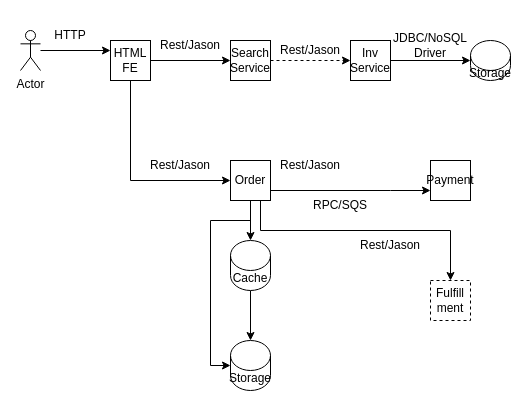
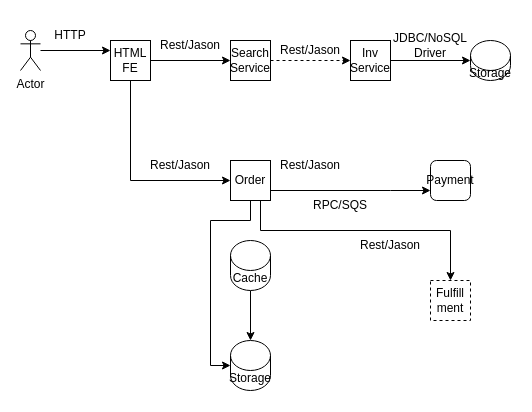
  <mxCell id="0" />
  <mxCell id="1" parent="0" />
  <mxCell id="2" style="edgeStyle=orthogonalEdgeStyle;rounded=0;orthogonalLoop=1;jettySize=auto;html=1;entryX=0;entryY=0.25;entryDx=0;entryDy=0;" edge="1" parent="1" source="3" target="6"><mxGeometry relative="1" as="geometry" /></mxCell>
  <mxCell id="3" value="Actor" style="shape=umlActor;verticalLabelPosition=bottom;verticalAlign=top;html=1;outlineConnect=0;" vertex="1" parent="1"><mxGeometry x="20" y="30" width="20" height="40" as="geometry" /></mxCell>
  <mxCell id="4" style="edgeStyle=orthogonalEdgeStyle;rounded=0;orthogonalLoop=1;jettySize=auto;html=1;entryX=0;entryY=0.5;entryDx=0;entryDy=0;" edge="1" parent="1" source="6" target="8"><mxGeometry relative="1" as="geometry" /></mxCell>
  <mxCell id="5" style="edgeStyle=orthogonalEdgeStyle;rounded=0;orthogonalLoop=1;jettySize=auto;html=1;entryX=0;entryY=0.5;entryDx=0;entryDy=0;exitX=0.5;exitY=1;exitDx=0;exitDy=0;" edge="1" parent="1" source="6" target="18"><mxGeometry relative="1" as="geometry" /></mxCell>
  <mxCell id="6" value="HTML&lt;br&gt;FE" style="whiteSpace=wrap;html=1;aspect=fixed;" vertex="1" parent="1"><mxGeometry x="110" y="40" width="40" height="40" as="geometry" /></mxCell>
  <mxCell id="7" style="edgeStyle=orthogonalEdgeStyle;rounded=0;orthogonalLoop=1;jettySize=auto;html=1;dashed=1;" edge="1" parent="1" source="8" target="12"><mxGeometry relative="1" as="geometry" /></mxCell>
  <mxCell id="8" value="Search&lt;br&gt;Service" style="whiteSpace=wrap;html=1;aspect=fixed;" vertex="1" parent="1"><mxGeometry x="230" y="40" width="40" height="40" as="geometry" /></mxCell>
  <mxCell id="9" value="Rest/Jason" style="text;html=1;strokeColor=none;fillColor=none;align=center;verticalAlign=middle;whiteSpace=wrap;rounded=0;" vertex="1" parent="1"><mxGeometry x="140" y="30" width="100" height="30" as="geometry" /></mxCell>
  <mxCell id="10" value="HTTP" style="text;html=1;strokeColor=none;fillColor=none;align=center;verticalAlign=middle;whiteSpace=wrap;rounded=0;" vertex="1" parent="1"><mxGeometry x="40" y="20" width="60" height="30" as="geometry" /></mxCell>
  <mxCell id="11" style="edgeStyle=orthogonalEdgeStyle;rounded=0;orthogonalLoop=1;jettySize=auto;html=1;entryX=0;entryY=0.5;entryDx=0;entryDy=0;entryPerimeter=0;" edge="1" parent="1" source="12" target="27"><mxGeometry relative="1" as="geometry" /></mxCell>
  <mxCell id="12" value="Inv&lt;br&gt;Service" style="whiteSpace=wrap;html=1;aspect=fixed;" vertex="1" parent="1"><mxGeometry x="350" y="40" width="40" height="40" as="geometry" /></mxCell>
  <mxCell id="13" value="Rest/Jason" style="text;html=1;strokeColor=none;fillColor=none;align=center;verticalAlign=middle;whiteSpace=wrap;rounded=0;" vertex="1" parent="1"><mxGeometry x="260" y="35" width="100" height="30" as="geometry" /></mxCell>
- <mxCell id="14" style="edgeStyle=orthogonalEdgeStyle;rounded=0;orthogonalLoop=1;jettySize=auto;html=1;entryX=0.5;entryY=0;entryDx=0;entryDy=0;entryPerimeter=0;" edge="1" parent="1" source="18" target="21"><mxGeometry relative="1" as="geometry" /></mxCell>
  <mxCell id="15" style="edgeStyle=orthogonalEdgeStyle;rounded=0;orthogonalLoop=1;jettySize=auto;html=1;entryX=0;entryY=0.5;entryDx=0;entryDy=0;entryPerimeter=0;" edge="1" parent="1" source="18" target="22"><mxGeometry relative="1" as="geometry"><Array as="points"><mxPoint x="250" y="220" /><mxPoint x="210" y="220" /><mxPoint x="210" y="365" /></Array></mxGeometry></mxCell>
  <mxCell id="16" value="" style="edgeStyle=orthogonalEdgeStyle;rounded=0;orthogonalLoop=1;jettySize=auto;html=1;" edge="1" parent="1" source="18" target="23"><mxGeometry relative="1" as="geometry"><Array as="points"><mxPoint x="390" y="190" /><mxPoint x="390" y="190" /></Array></mxGeometry></mxCell>
  <mxCell id="17" value="" style="edgeStyle=orthogonalEdgeStyle;rounded=0;orthogonalLoop=1;jettySize=auto;html=1;exitX=0.75;exitY=1;exitDx=0;exitDy=0;" edge="1" parent="1" source="18" target="26"><mxGeometry relative="1" as="geometry"><Array as="points"><mxPoint x="260" y="230" /><mxPoint x="450" y="230" /></Array></mxGeometry></mxCell>
  <mxCell id="18" value="Order" style="whiteSpace=wrap;html=1;aspect=fixed;" vertex="1" parent="1"><mxGeometry x="230" y="160" width="40" height="40" as="geometry" /></mxCell>
  <mxCell id="19" value="Rest/Jason" style="text;html=1;strokeColor=none;fillColor=none;align=center;verticalAlign=middle;whiteSpace=wrap;rounded=0;" vertex="1" parent="1"><mxGeometry x="130" y="150" width="100" height="30" as="geometry" /></mxCell>
  <mxCell id="20" value="" style="edgeStyle=orthogonalEdgeStyle;rounded=0;orthogonalLoop=1;jettySize=auto;html=1;" edge="1" parent="1" source="21" target="22"><mxGeometry relative="1" as="geometry" /></mxCell>
  <mxCell id="21" value="Cache" style="shape=cylinder3;whiteSpace=wrap;html=1;boundedLbl=1;backgroundOutline=1;size=15;" vertex="1" parent="1"><mxGeometry x="230" y="240" width="40" height="50" as="geometry" /></mxCell>
  <mxCell id="22" value="Storage" style="shape=cylinder3;whiteSpace=wrap;html=1;boundedLbl=1;backgroundOutline=1;size=15;" vertex="1" parent="1"><mxGeometry x="230" y="340" width="40" height="50" as="geometry" /></mxCell>
- <mxCell id="23" value="Payment" style="whiteSpace=wrap;html=1;aspect=fixed;" vertex="1" parent="1"><mxGeometry x="430" y="160" width="40" height="40" as="geometry" /></mxCell>
+ <mxCell id="23" value="Payment" style="whiteSpace=wrap;html=1;aspect=fixed;rounded=1;" vertex="1" parent="1"><mxGeometry x="430" y="160" width="40" height="40" as="geometry" /></mxCell>
  <mxCell id="24" value="Rest/Jason" style="text;html=1;strokeColor=none;fillColor=none;align=center;verticalAlign=middle;whiteSpace=wrap;rounded=0;" vertex="1" parent="1"><mxGeometry x="260" y="150" width="100" height="30" as="geometry" /></mxCell>
  <mxCell id="25" value="RPC/SQS" style="text;html=1;strokeColor=none;fillColor=none;align=center;verticalAlign=middle;whiteSpace=wrap;rounded=0;" vertex="1" parent="1"><mxGeometry x="290" y="190" width="100" height="30" as="geometry" /></mxCell>
  <mxCell id="26" value="Fulfill&lt;br&gt;ment" style="whiteSpace=wrap;html=1;dashed=1;" vertex="1" parent="1"><mxGeometry x="430" y="280" width="40" height="40" as="geometry" /></mxCell>
  <mxCell id="27" value="Storage" style="shape=cylinder3;whiteSpace=wrap;html=1;boundedLbl=1;backgroundOutline=1;size=15;" vertex="1" parent="1"><mxGeometry x="470" y="40" width="40" height="40" as="geometry" /></mxCell>
  <mxCell id="28" value="JDBC/NoSQL&lt;br&gt;Driver" style="text;html=1;strokeColor=none;fillColor=none;align=center;verticalAlign=middle;whiteSpace=wrap;rounded=0;" vertex="1" parent="1"><mxGeometry x="390" y="35" width="80" height="20" as="geometry" /></mxCell>
  <mxCell id="29" value="Rest/Jason" style="text;html=1;strokeColor=none;fillColor=none;align=center;verticalAlign=middle;whiteSpace=wrap;rounded=0;" vertex="1" parent="1"><mxGeometry x="340" y="230" width="100" height="30" as="geometry" /></mxCell>
